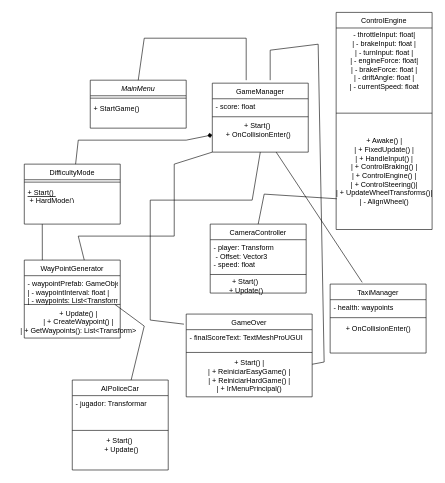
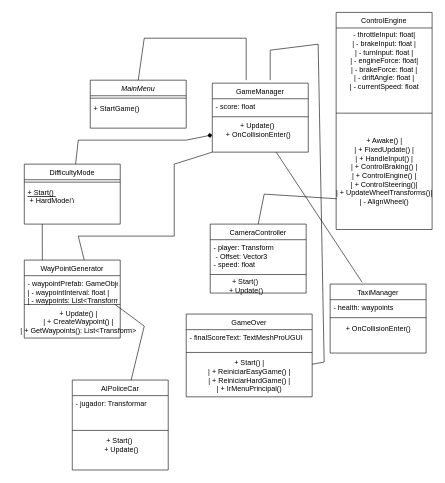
  <mxCell id="0" />
  <mxCell id="1" parent="0" />
  <mxCell id="2" value="MainMenu " style="swimlane;fontStyle=2;align=center;verticalAlign=top;childLayout=stackLayout;horizontal=1;startSize=26;horizontalStack=0;resizeParent=1;resizeLast=0;collapsible=1;marginBottom=0;rounded=0;shadow=0;strokeWidth=1;" parent="1" vertex="1"><mxGeometry x="150" y="133" width="160" height="80" as="geometry"><mxRectangle x="230" y="140" width="160" height="26" as="alternateBounds" /></mxGeometry></mxCell>
  <mxCell id="3" value="" style="line;html=1;strokeWidth=1;align=left;verticalAlign=middle;spacingTop=-1;spacingLeft=3;spacingRight=3;rotatable=0;labelPosition=right;points=[];portConstraint=eastwest;" parent="2" vertex="1"><mxGeometry y="26" width="160" height="8" as="geometry" /></mxCell>
  <mxCell id="4" value=" + StartGame()      " style="text;align=left;verticalAlign=top;spacingLeft=4;spacingRight=4;overflow=hidden;rotatable=0;points=[[0,0.5],[1,0.5]];portConstraint=eastwest;" parent="2" vertex="1"><mxGeometry y="34" width="160" height="26" as="geometry" /></mxCell>
  <mxCell id="5" value="DifficultyMode   " style="swimlane;fontStyle=0;align=center;verticalAlign=top;childLayout=stackLayout;horizontal=1;startSize=26;horizontalStack=0;resizeParent=1;resizeLast=0;collapsible=1;marginBottom=0;rounded=0;shadow=0;strokeWidth=1;" parent="1" vertex="1"><mxGeometry x="40" y="273" width="160" height="100" as="geometry"><mxRectangle x="130" y="380" width="160" height="26" as="alternateBounds" /></mxGeometry></mxCell>
  <mxCell id="6" value="" style="line;html=1;strokeWidth=1;align=left;verticalAlign=middle;spacingTop=-1;spacingLeft=3;spacingRight=3;rotatable=0;labelPosition=right;points=[];portConstraint=eastwest;" parent="5" vertex="1"><mxGeometry y="26" width="160" height="8" as="geometry" /></mxCell>
  <mxCell id="7" value="+ Start() &#10; + HardMode()" style="text;align=left;verticalAlign=top;spacingLeft=4;spacingRight=4;overflow=hidden;rotatable=0;points=[[0,0.5],[1,0.5]];portConstraint=eastwest;fontStyle=4" parent="5" vertex="1"><mxGeometry y="34" width="160" height="26" as="geometry" /></mxCell>
  <mxCell id="8" value="GameManager " style="swimlane;fontStyle=0;align=center;verticalAlign=top;childLayout=stackLayout;horizontal=1;startSize=26;horizontalStack=0;resizeParent=1;resizeLast=0;collapsible=1;marginBottom=0;rounded=0;shadow=0;strokeWidth=1;" parent="1" vertex="1"><mxGeometry x="353.5" y="138" width="160" height="115" as="geometry"><mxRectangle x="340" y="380" width="170" height="26" as="alternateBounds" /></mxGeometry></mxCell>
  <mxCell id="9" value="- score: float  " style="text;align=left;verticalAlign=top;spacingLeft=4;spacingRight=4;overflow=hidden;rotatable=0;points=[[0,0.5],[1,0.5]];portConstraint=eastwest;" parent="8" vertex="1"><mxGeometry y="26" width="160" height="26" as="geometry" /></mxCell>
  <mxCell id="10" value="" style="line;html=1;strokeWidth=1;align=left;verticalAlign=middle;spacingTop=-1;spacingLeft=3;spacingRight=3;rotatable=0;labelPosition=right;points=[];portConstraint=eastwest;" parent="8" vertex="1"><mxGeometry y="52" width="160" height="8" as="geometry" /></mxCell>
  <mxCell id="11" value="ControlEngine" style="swimlane;fontStyle=0;align=center;verticalAlign=top;childLayout=stackLayout;horizontal=1;startSize=26;horizontalStack=0;resizeParent=1;resizeLast=0;collapsible=1;marginBottom=0;rounded=0;shadow=0;strokeWidth=1;" parent="1" vertex="1"><mxGeometry x="560" y="20" width="160" height="362" as="geometry"><mxRectangle x="550" y="140" width="160" height="26" as="alternateBounds" /></mxGeometry></mxCell>
  <mxCell id="12" value="&lt;font style=&quot;vertical-align: inherit;&quot;&gt;&lt;font style=&quot;vertical-align: inherit;&quot;&gt;- throttleInput: float|&lt;br/&gt;| - brakeInput: float |&lt;br/&gt;| - turnInput: float  |&lt;br/&gt;| - engineForce: float|&lt;br/&gt;| - brakeForce: float |&lt;br/&gt;| - driftAngle: float |&lt;br/&gt;| - currentSpeed: float &lt;/font&gt;&lt;/font&gt;" style="text;html=1;align=center;verticalAlign=middle;resizable=0;points=[];autosize=1;strokeColor=none;fillColor=none;" vertex="1" parent="11"><mxGeometry y="26" width="160" height="110" as="geometry" /></mxCell>
  <mxCell id="13" value="" style="line;html=1;strokeWidth=1;align=left;verticalAlign=middle;spacingTop=-1;spacingLeft=3;spacingRight=3;rotatable=0;labelPosition=right;points=[];portConstraint=eastwest;" parent="11" vertex="1"><mxGeometry y="136" width="160" height="64" as="geometry" /></mxCell>
  <mxCell id="14" value="&lt;font style=&quot;vertical-align: inherit;&quot;&gt;&lt;font style=&quot;vertical-align: inherit;&quot;&gt;+ Awake()          |&lt;br/&gt;| + FixedUpdate()    |&lt;br/&gt;| + HandleInput()    |&lt;br/&gt;| + ControlBraking() |&lt;br/&gt;| + ControlEngine()  |&lt;br/&gt;| + ControlSteering()|&lt;br/&gt;| + UpdateWheelTransforms()|&lt;br/&gt;| - AlignWheel() &lt;/font&gt;&lt;/font&gt;" style="text;html=1;align=center;verticalAlign=middle;resizable=0;points=[];autosize=1;strokeColor=none;fillColor=none;" vertex="1" parent="11"><mxGeometry y="200" width="160" height="130" as="geometry" /></mxCell>
- <mxCell id="15" value="&lt;font style=&quot;vertical-align: inherit;&quot;&gt;&lt;font style=&quot;vertical-align: inherit;&quot;&gt;&lt;font style=&quot;vertical-align: inherit;&quot;&gt;&lt;font style=&quot;vertical-align: inherit;&quot;&gt;+ Start()&amp;nbsp;&lt;/font&gt;&lt;/font&gt;&lt;/font&gt;&lt;/font&gt;&lt;div&gt;&lt;font style=&quot;vertical-align: inherit;&quot;&gt;&lt;font style=&quot;vertical-align: inherit;&quot;&gt;+ OnCollisionEnter()&lt;/font&gt;&lt;/font&gt;&lt;/div&gt;" style="text;html=1;align=center;verticalAlign=middle;resizable=0;points=[];autosize=1;strokeColor=none;fillColor=none;" vertex="1" parent="1"><mxGeometry x="365" y="196" width="130" height="40" as="geometry" /></mxCell>
+ <mxCell id="15" value="&lt;font style=&quot;vertical-align: inherit;&quot;&gt;&lt;font style=&quot;vertical-align: inherit;&quot;&gt;&lt;font style=&quot;vertical-align: inherit;&quot;&gt;&lt;font style=&quot;vertical-align: inherit;&quot;&gt;+ Update()&amp;nbsp;&lt;/font&gt;&lt;/font&gt;&lt;/font&gt;&lt;/font&gt;&lt;div&gt;&lt;font style=&quot;vertical-align: inherit;&quot;&gt;&lt;font style=&quot;vertical-align: inherit;&quot;&gt;+ OnCollisionEnter()&lt;/font&gt;&lt;/font&gt;&lt;/div&gt;" style="text;html=1;align=center;verticalAlign=middle;resizable=0;points=[];autosize=1;strokeColor=none;fillColor=none;" vertex="1" parent="1"><mxGeometry x="365" y="196" width="130" height="40" as="geometry" /></mxCell>
  <mxCell id="16" value="CameraController" style="swimlane;fontStyle=0;align=center;verticalAlign=top;childLayout=stackLayout;horizontal=1;startSize=26;horizontalStack=0;resizeParent=1;resizeLast=0;collapsible=1;marginBottom=0;rounded=0;shadow=0;strokeWidth=1;" vertex="1" parent="1"><mxGeometry x="350" y="373" width="160" height="115" as="geometry"><mxRectangle x="340" y="380" width="170" height="26" as="alternateBounds" /></mxGeometry></mxCell>
  <mxCell id="17" value="- player: Transform&#10; - Offset: Vector3  &#10;- speed: float&#10;" style="text;align=left;verticalAlign=top;spacingLeft=4;spacingRight=4;overflow=hidden;rotatable=0;points=[[0,0.5],[1,0.5]];portConstraint=eastwest;" vertex="1" parent="16"><mxGeometry y="26" width="160" height="54" as="geometry" /></mxCell>
  <mxCell id="18" value="" style="line;html=1;strokeWidth=1;align=left;verticalAlign=middle;spacingTop=-1;spacingLeft=3;spacingRight=3;rotatable=0;labelPosition=right;points=[];portConstraint=eastwest;" vertex="1" parent="16"><mxGeometry y="80" width="160" height="8" as="geometry" /></mxCell>
  <mxCell id="19" value="&lt;font style=&quot;vertical-align: inherit;&quot;&gt;&lt;font style=&quot;vertical-align: inherit;&quot;&gt;&lt;font style=&quot;vertical-align: inherit;&quot;&gt;&lt;font style=&quot;vertical-align: inherit;&quot;&gt;+ Start()&lt;/font&gt;&lt;/font&gt;&lt;/font&gt;&lt;/font&gt;&lt;div&gt;&lt;font style=&quot;vertical-align: inherit;&quot;&gt;&lt;font style=&quot;vertical-align: inherit;&quot;&gt;&amp;nbsp;+ Update()&lt;/font&gt;&lt;/font&gt;&lt;/div&gt;" style="text;html=1;align=center;verticalAlign=middle;resizable=0;points=[];autosize=1;strokeColor=none;fillColor=none;" vertex="1" parent="1"><mxGeometry x="368" y="456" width="80" height="40" as="geometry" /></mxCell>
  <mxCell id="20" value="WayPointGenerator&#10;" style="swimlane;fontStyle=0;align=center;verticalAlign=top;childLayout=stackLayout;horizontal=1;startSize=26;horizontalStack=0;resizeParent=1;resizeLast=0;collapsible=1;marginBottom=0;rounded=0;shadow=0;strokeWidth=1;" vertex="1" parent="1"><mxGeometry x="40" y="433" width="160" height="130" as="geometry"><mxRectangle x="340" y="380" width="170" height="26" as="alternateBounds" /></mxGeometry></mxCell>
  <mxCell id="21" value="- waypointPrefab: GameObject|&#10;| - waypointInterval: float   |&#10;| - waypoints: List&lt;Transform&gt;  " style="text;align=left;verticalAlign=top;spacingLeft=4;spacingRight=4;overflow=hidden;rotatable=0;points=[[0,0.5],[1,0.5]];portConstraint=eastwest;" vertex="1" parent="20"><mxGeometry y="26" width="160" height="44" as="geometry" /></mxCell>
  <mxCell id="22" value="" style="line;html=1;strokeWidth=1;align=left;verticalAlign=middle;spacingTop=-1;spacingLeft=3;spacingRight=3;rotatable=0;labelPosition=right;points=[];portConstraint=eastwest;" vertex="1" parent="20"><mxGeometry y="70" width="160" height="8" as="geometry" /></mxCell>
  <mxCell id="23" value="&lt;font style=&quot;vertical-align: inherit;&quot;&gt;&lt;font style=&quot;vertical-align: inherit;&quot;&gt;+ Update()         |&lt;br/&gt;| + CreateWaypoint() |&lt;br/&gt;| + GetWaypoints(): List&amp;lt;Transform&amp;gt;&lt;/font&gt;&lt;/font&gt;" style="text;html=1;align=center;verticalAlign=middle;resizable=0;points=[];autosize=1;strokeColor=none;fillColor=none;" vertex="1" parent="1"><mxGeometry x="20" y="506" width="220" height="60" as="geometry" /></mxCell>
  <mxCell id="24" value="TaxiManager" style="swimlane;fontStyle=0;align=center;verticalAlign=top;childLayout=stackLayout;horizontal=1;startSize=26;horizontalStack=0;resizeParent=1;resizeLast=0;collapsible=1;marginBottom=0;rounded=0;shadow=0;strokeWidth=1;" vertex="1" parent="1"><mxGeometry x="550" y="473" width="160" height="115" as="geometry"><mxRectangle x="340" y="380" width="170" height="26" as="alternateBounds" /></mxGeometry></mxCell>
  <mxCell id="25" value="- health: waypoints  " style="text;align=left;verticalAlign=top;spacingLeft=4;spacingRight=4;overflow=hidden;rotatable=0;points=[[0,0.5],[1,0.5]];portConstraint=eastwest;" vertex="1" parent="24"><mxGeometry y="26" width="160" height="26" as="geometry" /></mxCell>
  <mxCell id="26" value="" style="line;html=1;strokeWidth=1;align=left;verticalAlign=middle;spacingTop=-1;spacingLeft=3;spacingRight=3;rotatable=0;labelPosition=right;points=[];portConstraint=eastwest;" vertex="1" parent="24"><mxGeometry y="52" width="160" height="8" as="geometry" /></mxCell>
  <mxCell id="27" value="&lt;font style=&quot;vertical-align: inherit;&quot;&gt;&lt;font style=&quot;vertical-align: inherit;&quot;&gt;+ OnCollisionEnter()&lt;/font&gt;&lt;/font&gt;" style="text;html=1;align=center;verticalAlign=middle;resizable=0;points=[];autosize=1;strokeColor=none;fillColor=none;" vertex="1" parent="24"><mxGeometry y="60" width="160" height="30" as="geometry" /></mxCell>
  <mxCell id="28" value="GameOver" style="swimlane;fontStyle=0;align=center;verticalAlign=top;childLayout=stackLayout;horizontal=1;startSize=26;horizontalStack=0;resizeParent=1;resizeLast=0;collapsible=1;marginBottom=0;rounded=0;shadow=0;strokeWidth=1;" vertex="1" parent="1"><mxGeometry x="310" y="523" width="210" height="138" as="geometry"><mxRectangle x="340" y="380" width="170" height="26" as="alternateBounds" /></mxGeometry></mxCell>
  <mxCell id="29" value="- finalScoreText: TextMeshProUGUI  " style="text;align=left;verticalAlign=top;spacingLeft=4;spacingRight=4;overflow=hidden;rotatable=0;points=[[0,0.5],[1,0.5]];portConstraint=eastwest;" vertex="1" parent="28"><mxGeometry y="26" width="210" height="34" as="geometry" /></mxCell>
  <mxCell id="30" value="" style="line;html=1;strokeWidth=1;align=left;verticalAlign=middle;spacingTop=-1;spacingLeft=3;spacingRight=3;rotatable=0;labelPosition=right;points=[];portConstraint=eastwest;" vertex="1" parent="28"><mxGeometry y="60" width="210" height="8" as="geometry" /></mxCell>
  <mxCell id="31" value="&lt;font style=&quot;vertical-align: inherit;&quot;&gt;&lt;font style=&quot;vertical-align: inherit;&quot;&gt;+ Start()          |&lt;br/&gt;| + ReiniciarEasyGame() |&lt;br/&gt;| + ReiniciarHardGame() |&lt;br/&gt;| + IrMenuPrincipal()&lt;/font&gt;&lt;/font&gt;" style="text;html=1;align=center;verticalAlign=middle;resizable=0;points=[];autosize=1;strokeColor=none;fillColor=none;" vertex="1" parent="28"><mxGeometry y="68" width="210" height="70" as="geometry" /></mxCell>
  <mxCell id="32" value="AIPoliceCar" style="swimlane;fontStyle=0;align=center;verticalAlign=top;childLayout=stackLayout;horizontal=1;startSize=26;horizontalStack=0;resizeParent=1;resizeLast=0;collapsible=1;marginBottom=0;rounded=0;shadow=0;strokeWidth=1;" vertex="1" parent="1"><mxGeometry x="120" y="633" width="160" height="150" as="geometry"><mxRectangle x="340" y="380" width="170" height="26" as="alternateBounds" /></mxGeometry></mxCell>
  <mxCell id="33" value="- jugador: Transformar" style="text;align=left;verticalAlign=top;spacingLeft=4;spacingRight=4;overflow=hidden;rotatable=0;points=[[0,0.5],[1,0.5]];portConstraint=eastwest;" vertex="1" parent="32"><mxGeometry y="26" width="160" height="54" as="geometry" /></mxCell>
  <mxCell id="34" value="" style="line;html=1;strokeWidth=1;align=left;verticalAlign=middle;spacingTop=-1;spacingLeft=3;spacingRight=3;rotatable=0;labelPosition=right;points=[];portConstraint=eastwest;" vertex="1" parent="32"><mxGeometry y="80" width="160" height="8" as="geometry" /></mxCell>
  <mxCell id="35" value="&lt;font style=&quot;vertical-align: inherit;&quot;&gt;&lt;font style=&quot;vertical-align: inherit;&quot;&gt;&lt;font style=&quot;vertical-align: inherit;&quot;&gt;&lt;font style=&quot;vertical-align: inherit;&quot;&gt;+ Start()&amp;nbsp;&lt;/font&gt;&lt;/font&gt;&lt;/font&gt;&lt;/font&gt;&lt;div&gt;&lt;font style=&quot;vertical-align: inherit;&quot;&gt;&lt;font style=&quot;vertical-align: inherit;&quot;&gt;&amp;nbsp;+ Update()&lt;/font&gt;&lt;/font&gt;&lt;/div&gt;" style="text;html=1;align=center;verticalAlign=middle;resizable=0;points=[];autosize=1;strokeColor=none;fillColor=none;" vertex="1" parent="32"><mxGeometry y="88" width="160" height="40" as="geometry" /></mxCell>
- <mxCell id="36" value="" style="endArrow=none;html=1;rounded=0;entryX=0.5;entryY=1;entryDx=0;entryDy=0;exitX=-0.018;exitY=0.122;exitDx=0;exitDy=0;exitPerimeter=0;" edge="1" parent="1" source="28" target="8"><mxGeometry width="50" height="50" relative="1" as="geometry"><mxPoint x="250" y="563" as="sourcePoint" /><mxPoint x="590" y="343" as="targetPoint" /><Array as="points"><mxPoint x="250" y="533" /><mxPoint x="250" y="333" /><mxPoint x="420" y="333" /></Array></mxGeometry></mxCell>
  <mxCell id="37" value="" style="endArrow=none;html=1;rounded=0;entryX=0.943;entryY=0.464;entryDx=0;entryDy=0;entryPerimeter=0;" edge="1" parent="1" source="32" target="22"><mxGeometry width="50" height="50" relative="1" as="geometry"><mxPoint x="230" y="623" as="sourcePoint" /><mxPoint x="206" y="507" as="targetPoint" /><Array as="points"><mxPoint x="240" y="543" /></Array></mxGeometry></mxCell>
  <mxCell id="38" value="" style="endArrow=none;html=1;rounded=0;exitX=0.5;exitY=0;exitDx=0;exitDy=0;" edge="1" parent="1" source="2"><mxGeometry width="50" height="50" relative="1" as="geometry"><mxPoint x="320" y="103" as="sourcePoint" /><mxPoint x="410" y="133" as="targetPoint" /><Array as="points"><mxPoint x="240" y="63" /><mxPoint x="410" y="63" /></Array></mxGeometry></mxCell>
  <mxCell id="39" value="" style="endArrow=none;html=1;rounded=0;" edge="1" parent="1" target="31"><mxGeometry width="50" height="50" relative="1" as="geometry"><mxPoint x="450" y="133" as="sourcePoint" /><mxPoint x="760" y="93" as="targetPoint" /><Array as="points"><mxPoint x="450" y="83" /><mxPoint x="530" y="73" /><mxPoint x="540" y="603" /></Array></mxGeometry></mxCell>
  <mxCell id="40" value="" style="endArrow=diamond;html=1;rounded=0;entryX=0;entryY=0.75;entryDx=0;entryDy=0;" edge="1" parent="1" source="5" target="8"><mxGeometry width="50" height="50" relative="1" as="geometry"><mxPoint x="120" y="103" as="sourcePoint" /><mxPoint x="170" y="53" as="targetPoint" /><Array as="points"><mxPoint x="130" y="233" /><mxPoint x="310" y="233" /></Array></mxGeometry></mxCell>
  <mxCell id="41" value="" style="endArrow=none;html=1;rounded=0;exitX=0.334;exitY=-0.025;exitDx=0;exitDy=0;exitPerimeter=0;" edge="1" parent="1" source="24"><mxGeometry width="50" height="50" relative="1" as="geometry"><mxPoint x="600" y="453" as="sourcePoint" /><mxPoint x="460" y="253" as="targetPoint" /></mxGeometry></mxCell>
  <mxCell id="42" value="" style="endArrow=none;html=1;rounded=0;exitX=0.5;exitY=0;exitDx=0;exitDy=0;entryX=0.007;entryY=0.852;entryDx=0;entryDy=0;entryPerimeter=0;" edge="1" parent="1" source="16" target="14"><mxGeometry width="50" height="50" relative="1" as="geometry"><mxPoint x="430" y="353" as="sourcePoint" /><mxPoint x="480" y="303" as="targetPoint" /><Array as="points"><mxPoint x="440" y="323" /></Array></mxGeometry></mxCell>
  <mxCell id="43" value="" style="endArrow=none;html=1;rounded=0;entryX=0;entryY=1;entryDx=0;entryDy=0;" edge="1" parent="1" target="8"><mxGeometry width="50" height="50" relative="1" as="geometry"><mxPoint x="140" y="433" as="sourcePoint" /><mxPoint x="300" y="243" as="targetPoint" /><Array as="points"><mxPoint x="130" y="393" /><mxPoint x="290" y="393" /><mxPoint x="290" y="273" /></Array></mxGeometry></mxCell>
  <mxCell id="44" value="" style="endArrow=none;html=1;rounded=0;exitX=0.188;exitY=0;exitDx=0;exitDy=0;exitPerimeter=0;" edge="1" parent="1" source="20"><mxGeometry width="50" height="50" relative="1" as="geometry"><mxPoint x="50" y="433" as="sourcePoint" /><mxPoint x="70" y="373" as="targetPoint" /></mxGeometry></mxCell>
